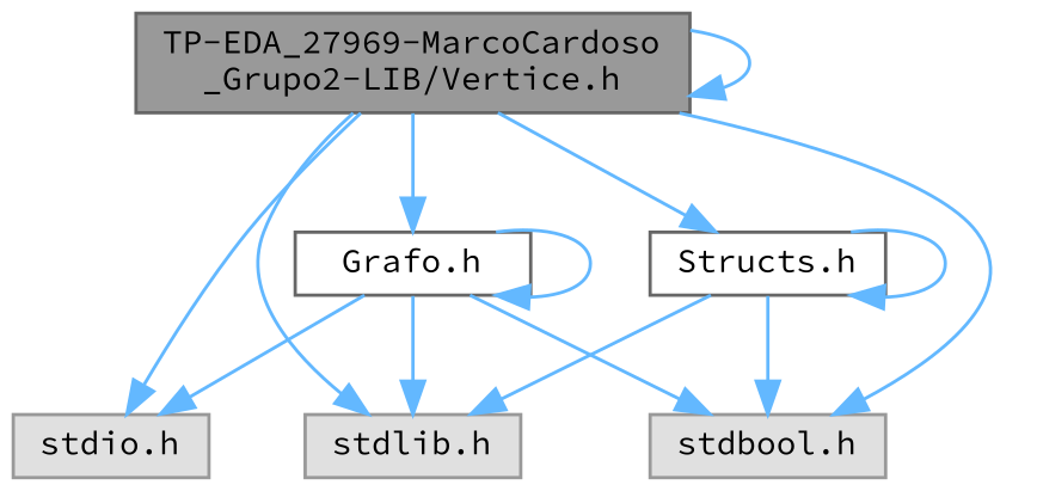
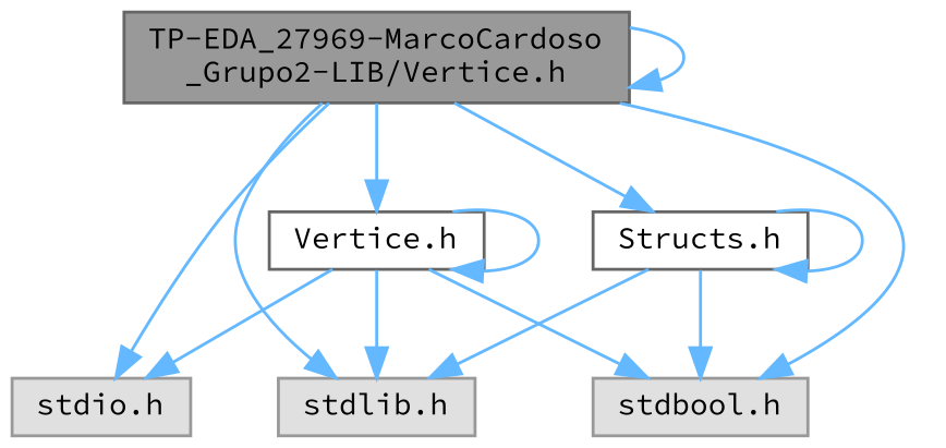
  digraph {
    fontname="Source Code Pro"
    node [color=grey60 fillcolor="#E0E0E0" fontname="Source Code Pro" fontsize=10 shape=box style=filled]
    edge [color=steelblue1 fontname="Source Code Pro" fontsize=10 labelfontname=Helvetica labelfontsize=10 style=solid]
    n1 [color=gray40 fillcolor=grey60 fontcolor=black height=0.2 label="TP-EDA_27969-MarcoCardoso\l_Grupo2-LIB/Vertice.h" width=0.4]
    n2 [height=0.2 label="stdio.h" width=0.4]
    n3 [height=0.2 label="stdlib.h" width=0.4]
    n4 [height=0.2 label="stdbool.h" width=0.4]
    n5 [color=grey40 fillcolor=white height=0.2 label="Structs.h" width=0.4]
-   n6 [color=grey40 fillcolor=white height=0.2 label="Grafo.h" width=0.4]
+   n6 [color=grey40 fillcolor=white height=0.2 label="Vertice.h" width=0.4]
    n1 -> n1
    n1 -> n2
    n1 -> n3
    n1 -> n4
    n1 -> n5
    n1 -> n6
    n5 -> n3
    n5 -> n4
    n5 -> n5
    n6 -> n2
    n6 -> n3
    n6 -> n4
    n6 -> n6
  }
